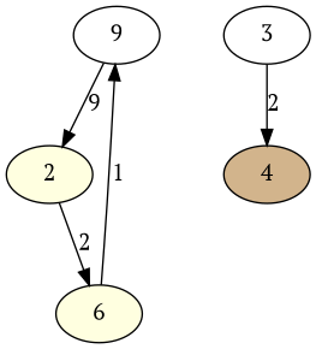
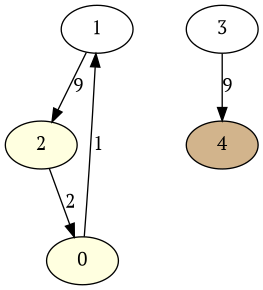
  digraph {
    fontname="PT Serif"
    rankdir=TB
    node [fillcolor=white fontname="PT Serif" style=filled]
    edge [fontname="PT Serif"]
-   1 [label=9]
-   0 [fillcolor=lightyellow label=6]
+   1
+   0 [fillcolor=lightyellow]
    2 [fillcolor=lightyellow]
    3
    4 [fillcolor=tan]
    1 -> 2 [label=9]
    0 -> 1 [label=1]
    2 -> 0 [label=2]
-   3 -> 4 [label=2]
+   3 -> 4 [label=9]
  }
